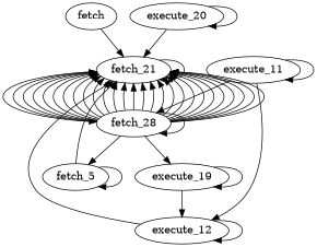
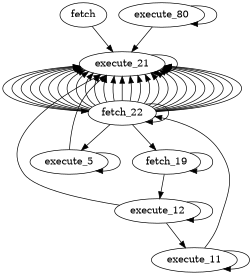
  digraph {
    rankdir=TD
    n1 [label=fetch]
-   n2 [label=fetch_21]
-   n3 [label=fetch_28]
-   n4 [label=fetch_5]
-   n5 [label=execute_19]
+   n2 [label=execute_21]
+   n3 [label=fetch_22]
+   n4 [label=execute_5]
+   n5 [label=fetch_19]
    n6 [label=execute_11]
    n7 [label=execute_12]
-   n8 [label=execute_20]
+   n8 [label=execute_80]
    n1 -> n2
    n2 -> n2
    n2 -> n3
    n3 -> n2
    n3 -> n2
    n3 -> n2
    n3 -> n2
    n3 -> n2
    n3 -> n2
    n3 -> n2
    n3 -> n2
    n3 -> n2
    n3 -> n2
    n3 -> n2
    n3 -> n2
    n3 -> n2
    n3 -> n2
    n3 -> n2
    n3 -> n2
    n3 -> n2
    n3 -> n2
    n3 -> n2
    n3 -> n2
    n3 -> n2
    n3 -> n2
    n3 -> n2
    n3 -> n2
    n3 -> n2
    n3 -> n2
    n3 -> n3
    n3 -> n4
    n3 -> n5
    n4 -> n2
    n4 -> n4
    n5 -> n5
    n5 -> n7
    n6 -> n3
    n6 -> n6
-   n6 -> n7
+   n7 -> n6
    n7 -> n2
    n7 -> n7
    n8 -> n2
    n8 -> n8
  }
